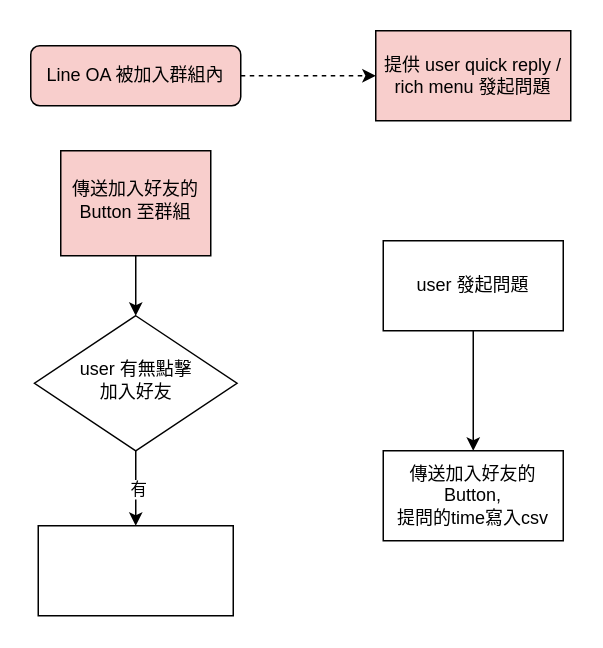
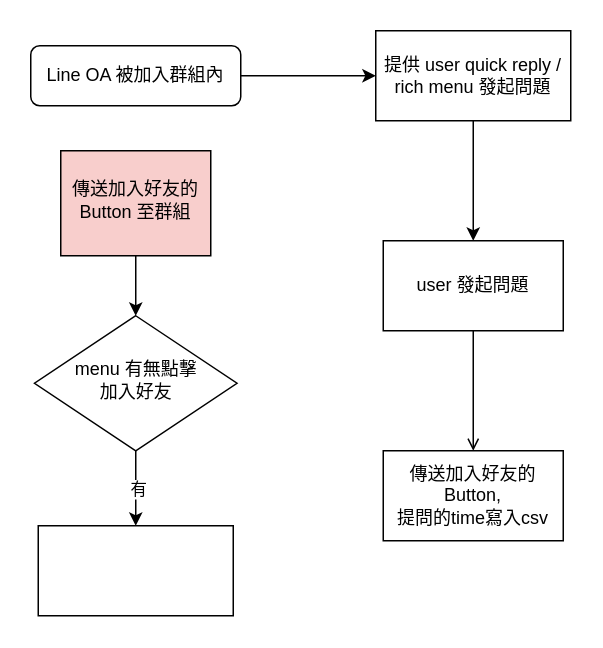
  <mxCell id="0" />
  <mxCell id="1" parent="0" />
- <mxCell id="2" value="" style="edgeStyle=orthogonalEdgeStyle;rounded=0;orthogonalLoop=1;jettySize=auto;html=1;dashed=1;" edge="1" parent="1" source="3" target="11"><mxGeometry relative="1" as="geometry" /></mxCell>
- <mxCell id="3" value="Line OA 被加入群組內" style="rounded=1;whiteSpace=wrap;html=1;fontSize=12;glass=0;strokeWidth=1;shadow=0;fillColor=#f8cecc;" parent="1" vertex="1"><mxGeometry x="20" y="30" width="140" height="40" as="geometry" /></mxCell>
+ <mxCell id="2" value="" style="edgeStyle=orthogonalEdgeStyle;rounded=0;orthogonalLoop=1;jettySize=auto;html=1;" edge="1" parent="1" source="3" target="11"><mxGeometry relative="1" as="geometry" /></mxCell>
+ <mxCell id="3" value="Line OA 被加入群組內" style="rounded=1;whiteSpace=wrap;html=1;fontSize=12;glass=0;strokeWidth=1;shadow=0;" parent="1" vertex="1"><mxGeometry x="20" y="30" width="140" height="40" as="geometry" /></mxCell>
  <mxCell id="4" value="" style="edgeStyle=orthogonalEdgeStyle;rounded=0;orthogonalLoop=1;jettySize=auto;html=1;" edge="1" parent="1" source="5" target="8"><mxGeometry relative="1" as="geometry" /></mxCell>
  <mxCell id="5" value="傳送加入好友的Button 至群組" style="whiteSpace=wrap;html=1;shadow=0;fontFamily=Helvetica;fontSize=12;align=center;strokeWidth=1;spacing=6;spacingTop=-4;rounded=0;fillColor=#f8cecc;" parent="1" vertex="1"><mxGeometry x="40" y="100" width="100" height="70" as="geometry" /></mxCell>
  <mxCell id="6" value="" style="edgeStyle=orthogonalEdgeStyle;rounded=0;orthogonalLoop=1;jettySize=auto;html=1;" edge="1" parent="1" source="8" target="9"><mxGeometry relative="1" as="geometry" /></mxCell>
  <mxCell id="7" value="有" style="edgeLabel;html=1;align=center;verticalAlign=middle;resizable=0;points=[];" vertex="1" connectable="0" parent="6"><mxGeometry x="-0.017" y="1" relative="1" as="geometry"><mxPoint as="offset" /></mxGeometry></mxCell>
- <mxCell id="8" value="user 有無點擊&lt;br&gt;加入好友" style="rounded=0;whiteSpace=wrap;html=1;shadow=0;strokeWidth=1;spacing=6;spacingTop=-4;shape=rhombus;perimeter=rhombusPerimeter;" vertex="1" parent="1"><mxGeometry x="22.5" y="210" width="135" height="90" as="geometry" /></mxCell>
+ <mxCell id="8" value="menu 有無點擊&lt;br&gt;加入好友" style="rounded=0;whiteSpace=wrap;html=1;shadow=0;strokeWidth=1;spacing=6;spacingTop=-4;shape=rhombus;perimeter=rhombusPerimeter;" vertex="1" parent="1"><mxGeometry x="22.5" y="210" width="135" height="90" as="geometry" /></mxCell>
  <mxCell id="9" value="" style="rounded=0;whiteSpace=wrap;html=1;shadow=0;strokeWidth=1;spacing=6;spacingTop=-4;" vertex="1" parent="1"><mxGeometry x="25" y="350" width="130" height="60" as="geometry" /></mxCell>
- <mxCell id="11" value="提供 user quick reply / rich menu 發起問題" style="whiteSpace=wrap;html=1;rounded=0;glass=0;strokeWidth=1;shadow=0;fillColor=#f8cecc;" vertex="1" parent="1"><mxGeometry x="250" width="130" height="60" as="geometry" y="20" /></mxCell>
- <mxCell id="12" value="" style="edgeStyle=orthogonalEdgeStyle;rounded=0;orthogonalLoop=1;jettySize=auto;html=1;" edge="1" parent="1" source="13" target="14"><mxGeometry relative="1" as="geometry" /></mxCell>
+ <mxCell id="10" value="" style="edgeStyle=orthogonalEdgeStyle;rounded=0;orthogonalLoop=1;jettySize=auto;html=1;" edge="1" parent="1" source="11" target="13"><mxGeometry relative="1" as="geometry" /></mxCell>
+ <mxCell id="11" value="提供 user quick reply / rich menu 發起問題" style="whiteSpace=wrap;html=1;rounded=0;glass=0;strokeWidth=1;shadow=0;" vertex="1" parent="1"><mxGeometry x="250" width="130" height="60" as="geometry" y="20" /></mxCell>
+ <mxCell id="12" value="" style="edgeStyle=orthogonalEdgeStyle;rounded=0;orthogonalLoop=1;jettySize=auto;html=1;endArrow=open;" edge="1" parent="1" source="13" target="14"><mxGeometry relative="1" as="geometry" /></mxCell>
  <mxCell id="13" value="user 發起問題" style="whiteSpace=wrap;html=1;rounded=0;glass=0;strokeWidth=1;shadow=0;" vertex="1" parent="1"><mxGeometry x="255" y="160" width="120" height="60" as="geometry" /></mxCell>
  <mxCell id="14" value="傳送加入好友的Button,&lt;br&gt;提問的time寫入csv" style="rounded=0;whiteSpace=wrap;html=1;glass=0;strokeWidth=1;shadow=0;" vertex="1" parent="1"><mxGeometry x="255" y="300" width="120" height="60" as="geometry" /></mxCell>
